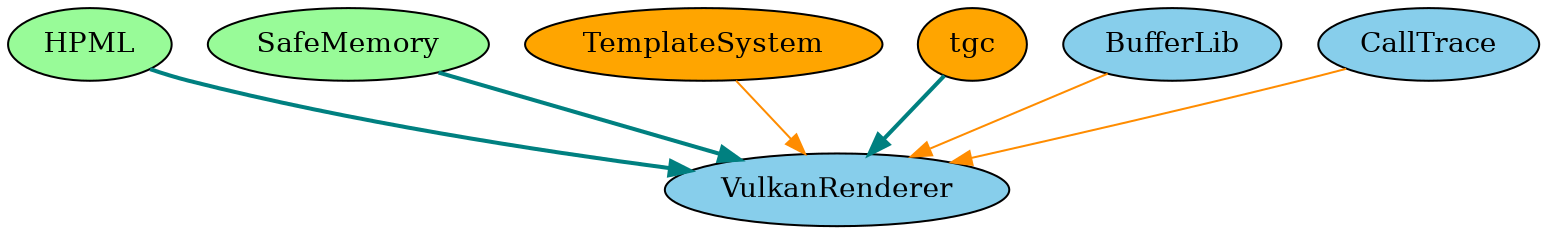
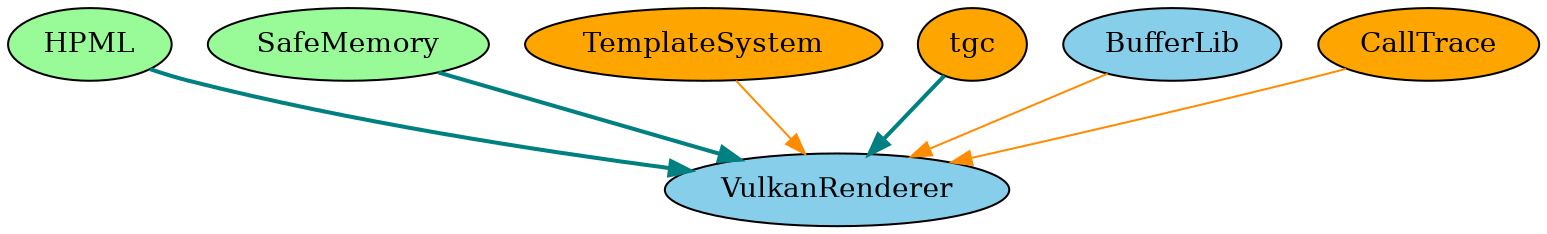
  digraph {
    fontname="DejaVu Serif"
    node [fillcolor=skyblue fontname="DejaVu Serif" style=filled]
    edge [color=teal fontname="DejaVu Serif" style=bold]
    HPML [fillcolor=palegreen]
    VulkanRenderer
    SafeMemory [fillcolor=palegreen]
    TemplateSystem [fillcolor=orange]
    tgc [fillcolor=orange]
    BufferLib
-   CallTrace
+   CallTrace [fillcolor=orange]
    HPML -> VulkanRenderer
    SafeMemory -> VulkanRenderer
    TemplateSystem -> VulkanRenderer [color=darkorange style=solid]
    tgc -> VulkanRenderer
    BufferLib -> VulkanRenderer [color=darkorange style=solid]
    CallTrace -> VulkanRenderer [color=darkorange style=solid]
  }
